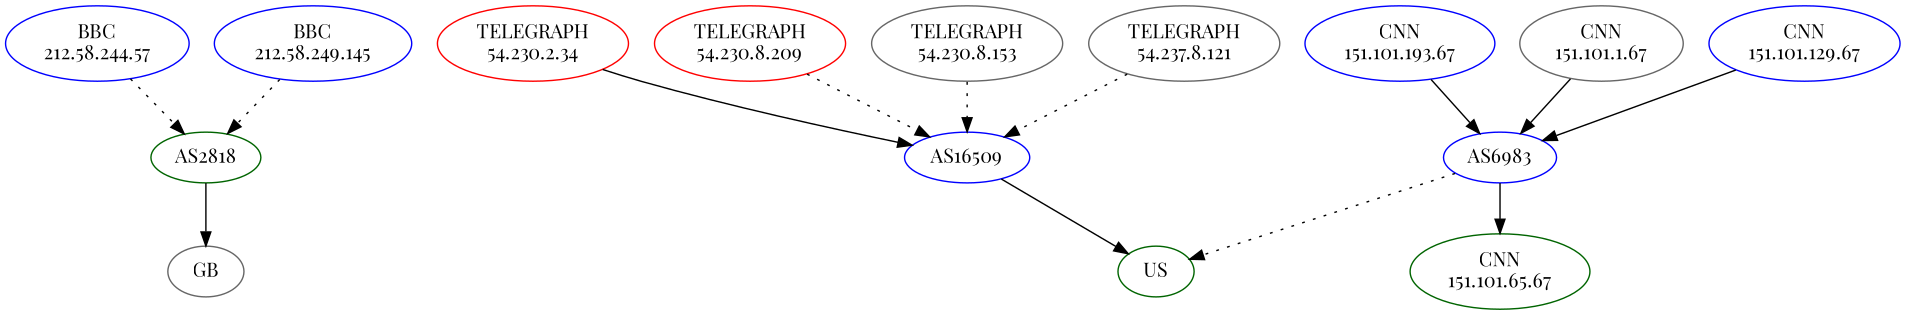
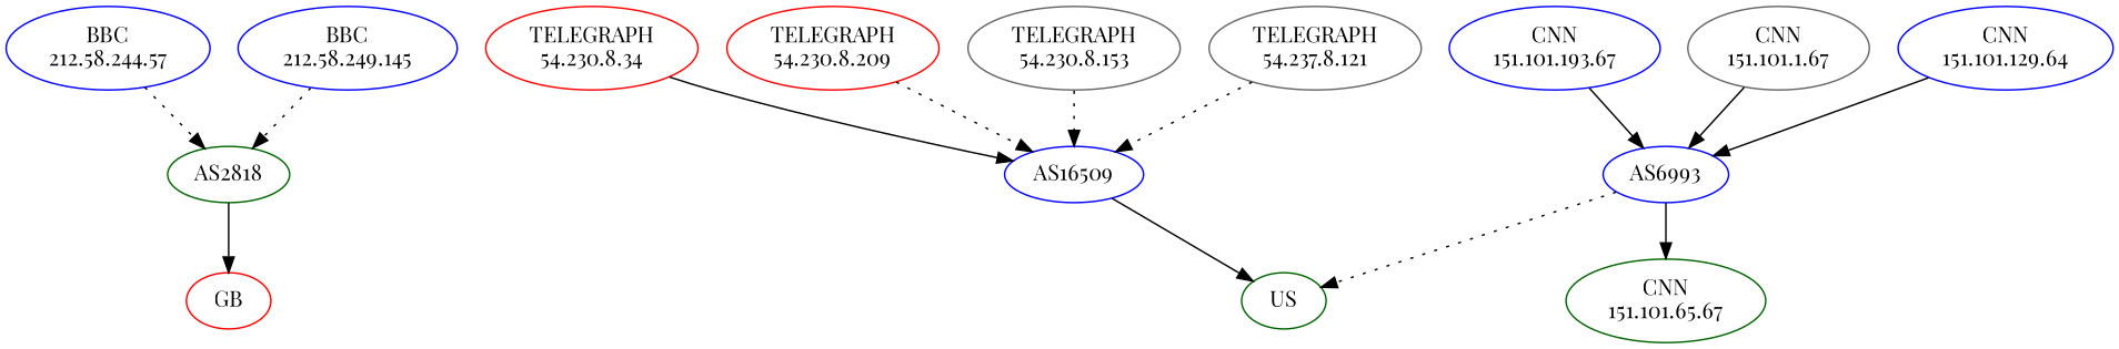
  digraph {
    concentrate=true
    fontname="Playfair Display"
    node [color=blue fontname="Playfair Display"]
    edge [fontname="Playfair Display"]
    n1 [label="BBC\n212.58.244.57"]
    n2 [color=darkgreen label=AS2818]
-   n3 [color=gray40 label=GB]
+   n3 [color=red label=GB]
    n4 [label="BBC\n212.58.249.145"]
    n5 [label="CNN\n151.101.193.67"]
-   n6 [label=AS6983]
+   n6 [label=AS6993]
    n7 [color=darkgreen label=US]
    n8 [color=darkgreen label="CNN\n151.101.65.67"]
-   n9 [color=red label="TELEGRAPH\n54.230.2.34"]
+   n9 [color=red label="TELEGRAPH\n54.230.8.34"]
    n10 [label=AS16509]
    n11 [color=gray40 label="CNN\n151.101.1.67"]
-   n12 [label="CNN\n151.101.129.67"]
+   n12 [label="CNN\n151.101.129.64"]
    n13 [color=red label="TELEGRAPH\n54.230.8.209"]
    n14 [color=gray40 label="TELEGRAPH\n54.230.8.153"]
    n15 [color=gray40 label="TELEGRAPH\n54.237.8.121"]
    n1 -> n2 [style=dotted]
    n1 -> n2
    n2 -> n3 [style=solid]
    n2 -> n3
    n2 -> n3
    n4 -> n2 [style=dotted]
    n5 -> n6 [style=solid]
    n6 -> n7 [style=dotted]
    n6 -> n7
    n6 -> n7
    n6 -> n7
    n6 -> n8 [style=solid]
    n9 -> n10 [style=solid]
    n10 -> n7 [style=solid]
    n10 -> n7
    n10 -> n7
    n10 -> n7
    n10 -> n7
    n10 -> n7
    n10 -> n7
    n11 -> n6 [style=solid]
    n12 -> n6 [style=solid]
    n13 -> n10 [style=dotted]
    n14 -> n10 [style=dotted]
    n15 -> n10 [style=dotted]
    n15 -> n10
    n15 -> n10
    n15 -> n10
  }
